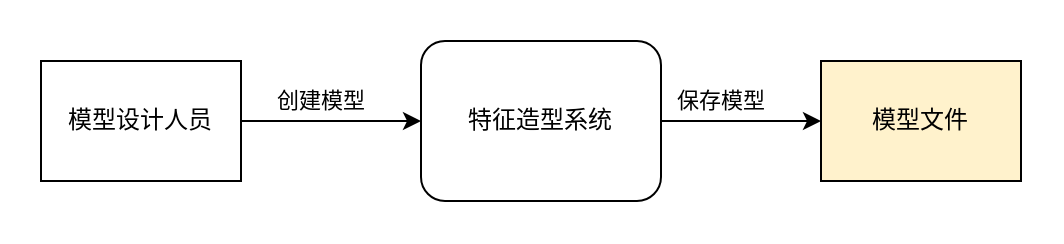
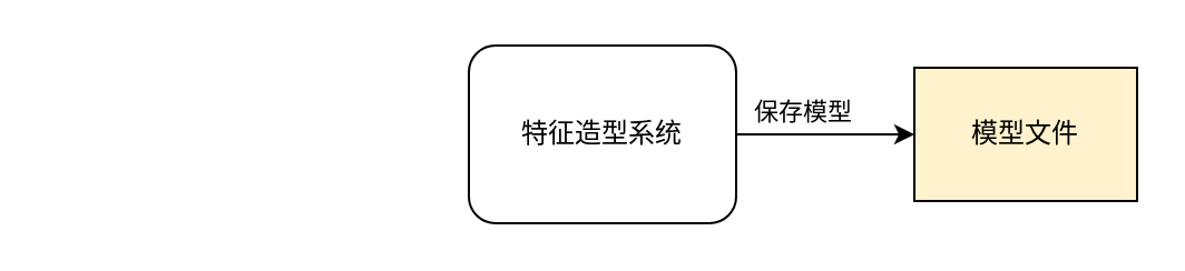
  <mxCell id="0" />
  <mxCell id="1" parent="0" />
- <mxCell id="2" value="创建模型" style="edgeStyle=orthogonalEdgeStyle;rounded=0;orthogonalLoop=1;jettySize=auto;html=1;entryX=0;entryY=0.5;entryDx=0;entryDy=0;" edge="1" parent="1" source="3" target="5"><mxGeometry x="-0.111" y="10" relative="1" as="geometry"><mxPoint as="offset" /></mxGeometry></mxCell>
- <mxCell id="3" value="模型设计人员" style="rounded=0;whiteSpace=wrap;html=1;" vertex="1" parent="1"><mxGeometry x="20" y="30" width="100" height="60" as="geometry" /></mxCell>
  <mxCell id="4" value="保存模型" style="edgeStyle=orthogonalEdgeStyle;rounded=0;orthogonalLoop=1;jettySize=auto;html=1;" edge="1" parent="1" source="5" target="6"><mxGeometry x="-0.25" y="10" relative="1" as="geometry"><mxPoint as="offset" /></mxGeometry></mxCell>
  <mxCell id="5" value="特征造型系统" style="rounded=1;whiteSpace=wrap;html=1;" vertex="1" parent="1"><mxGeometry x="210" y="20" width="120" height="80" as="geometry" /></mxCell>
  <mxCell id="6" value="模型文件" style="rounded=0;whiteSpace=wrap;html=1;fillColor=#fff2cc;" vertex="1" parent="1"><mxGeometry x="410" y="30" width="100" height="60" as="geometry" /></mxCell>
